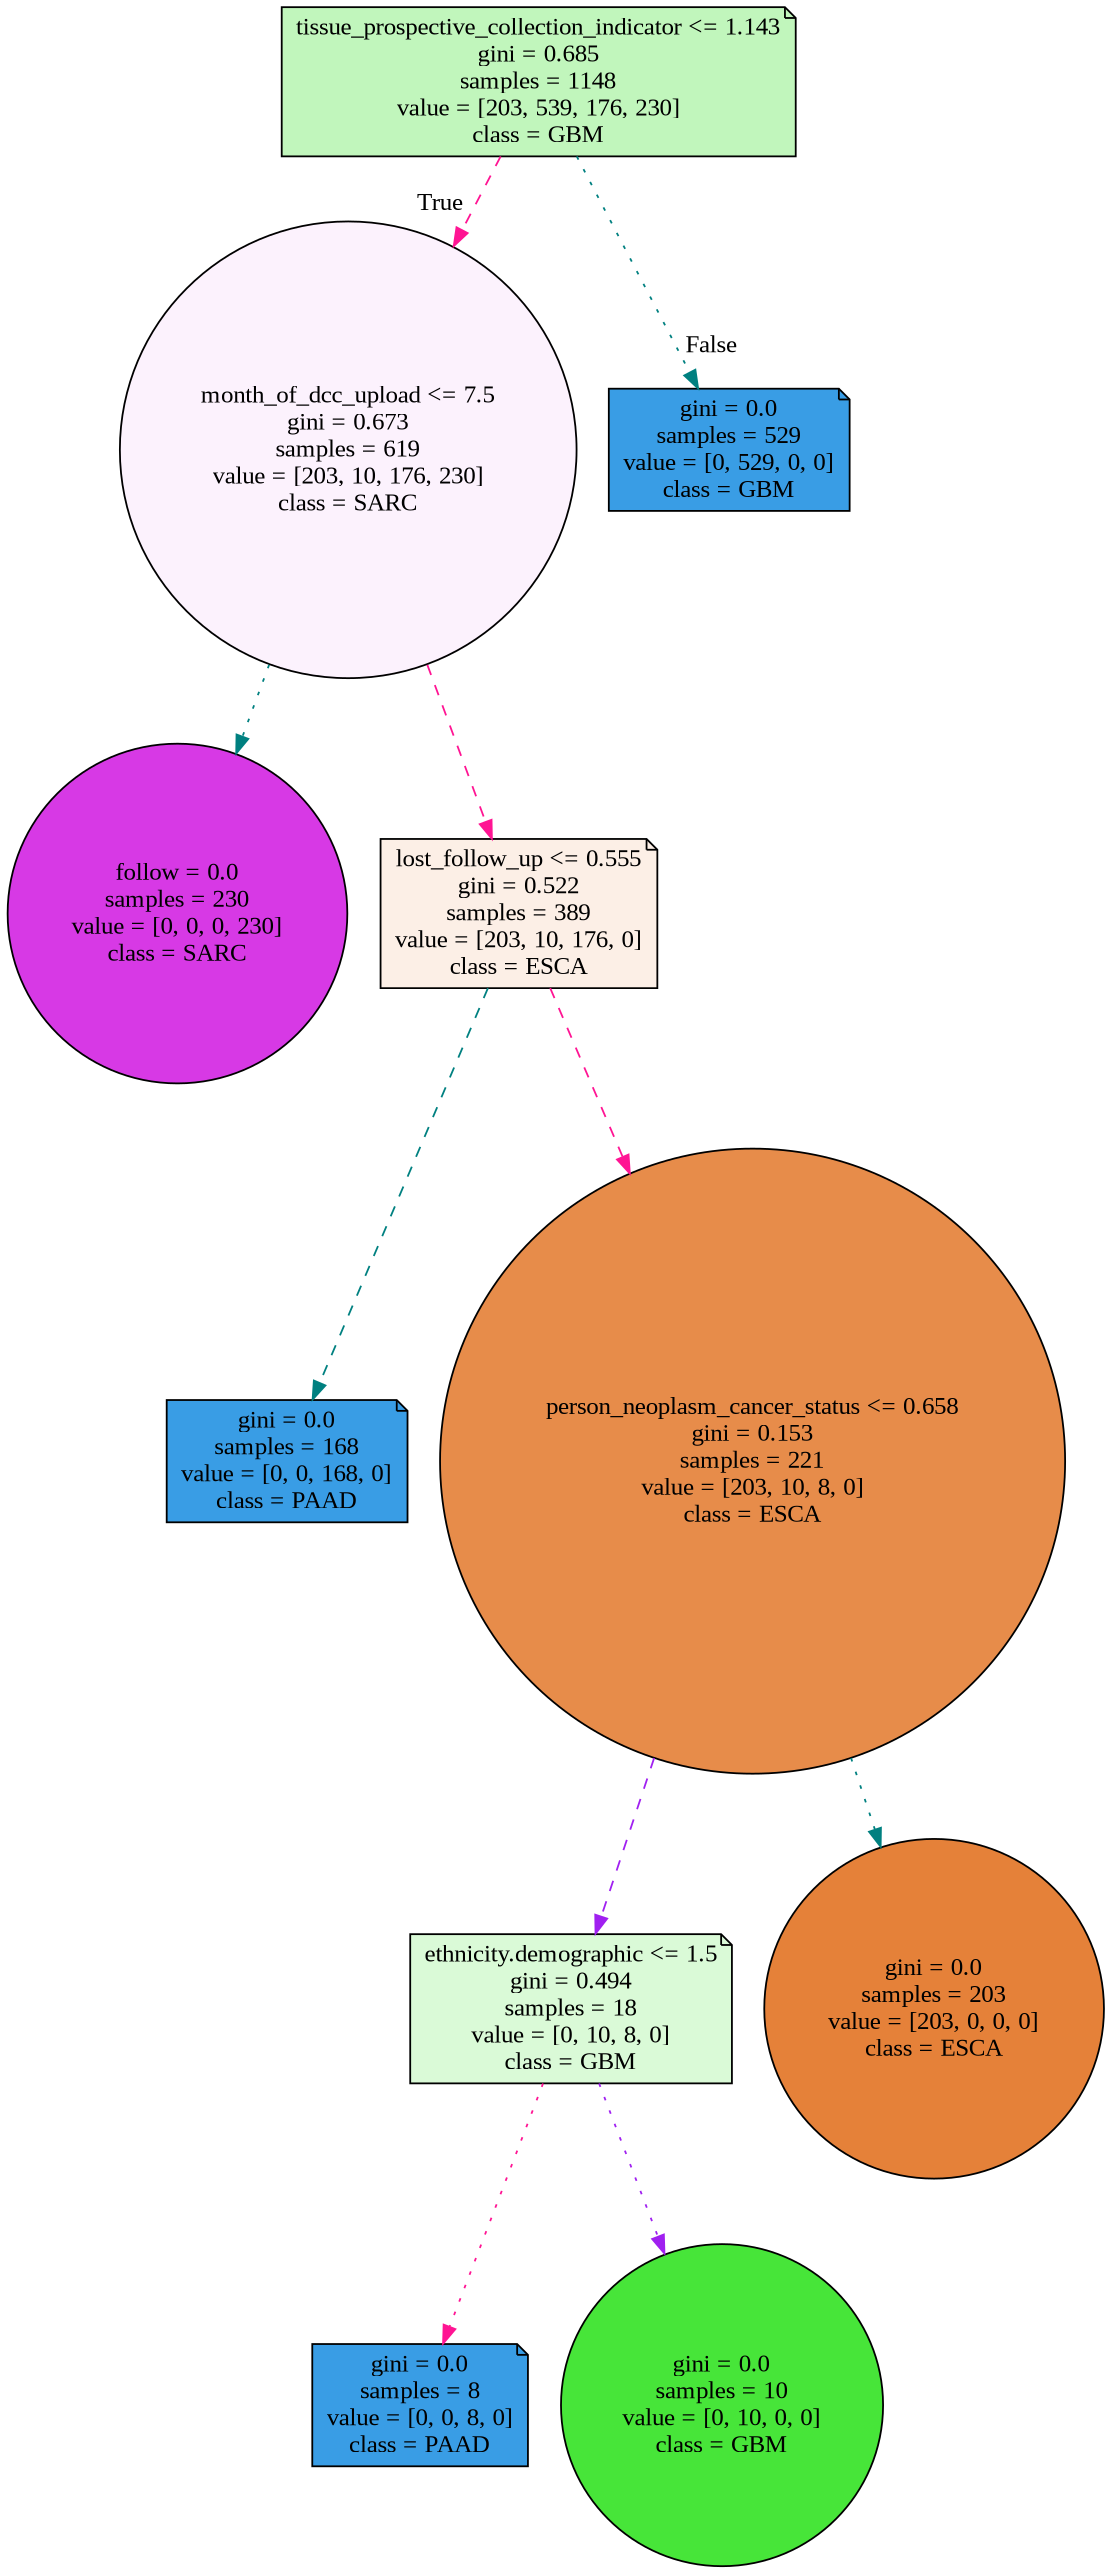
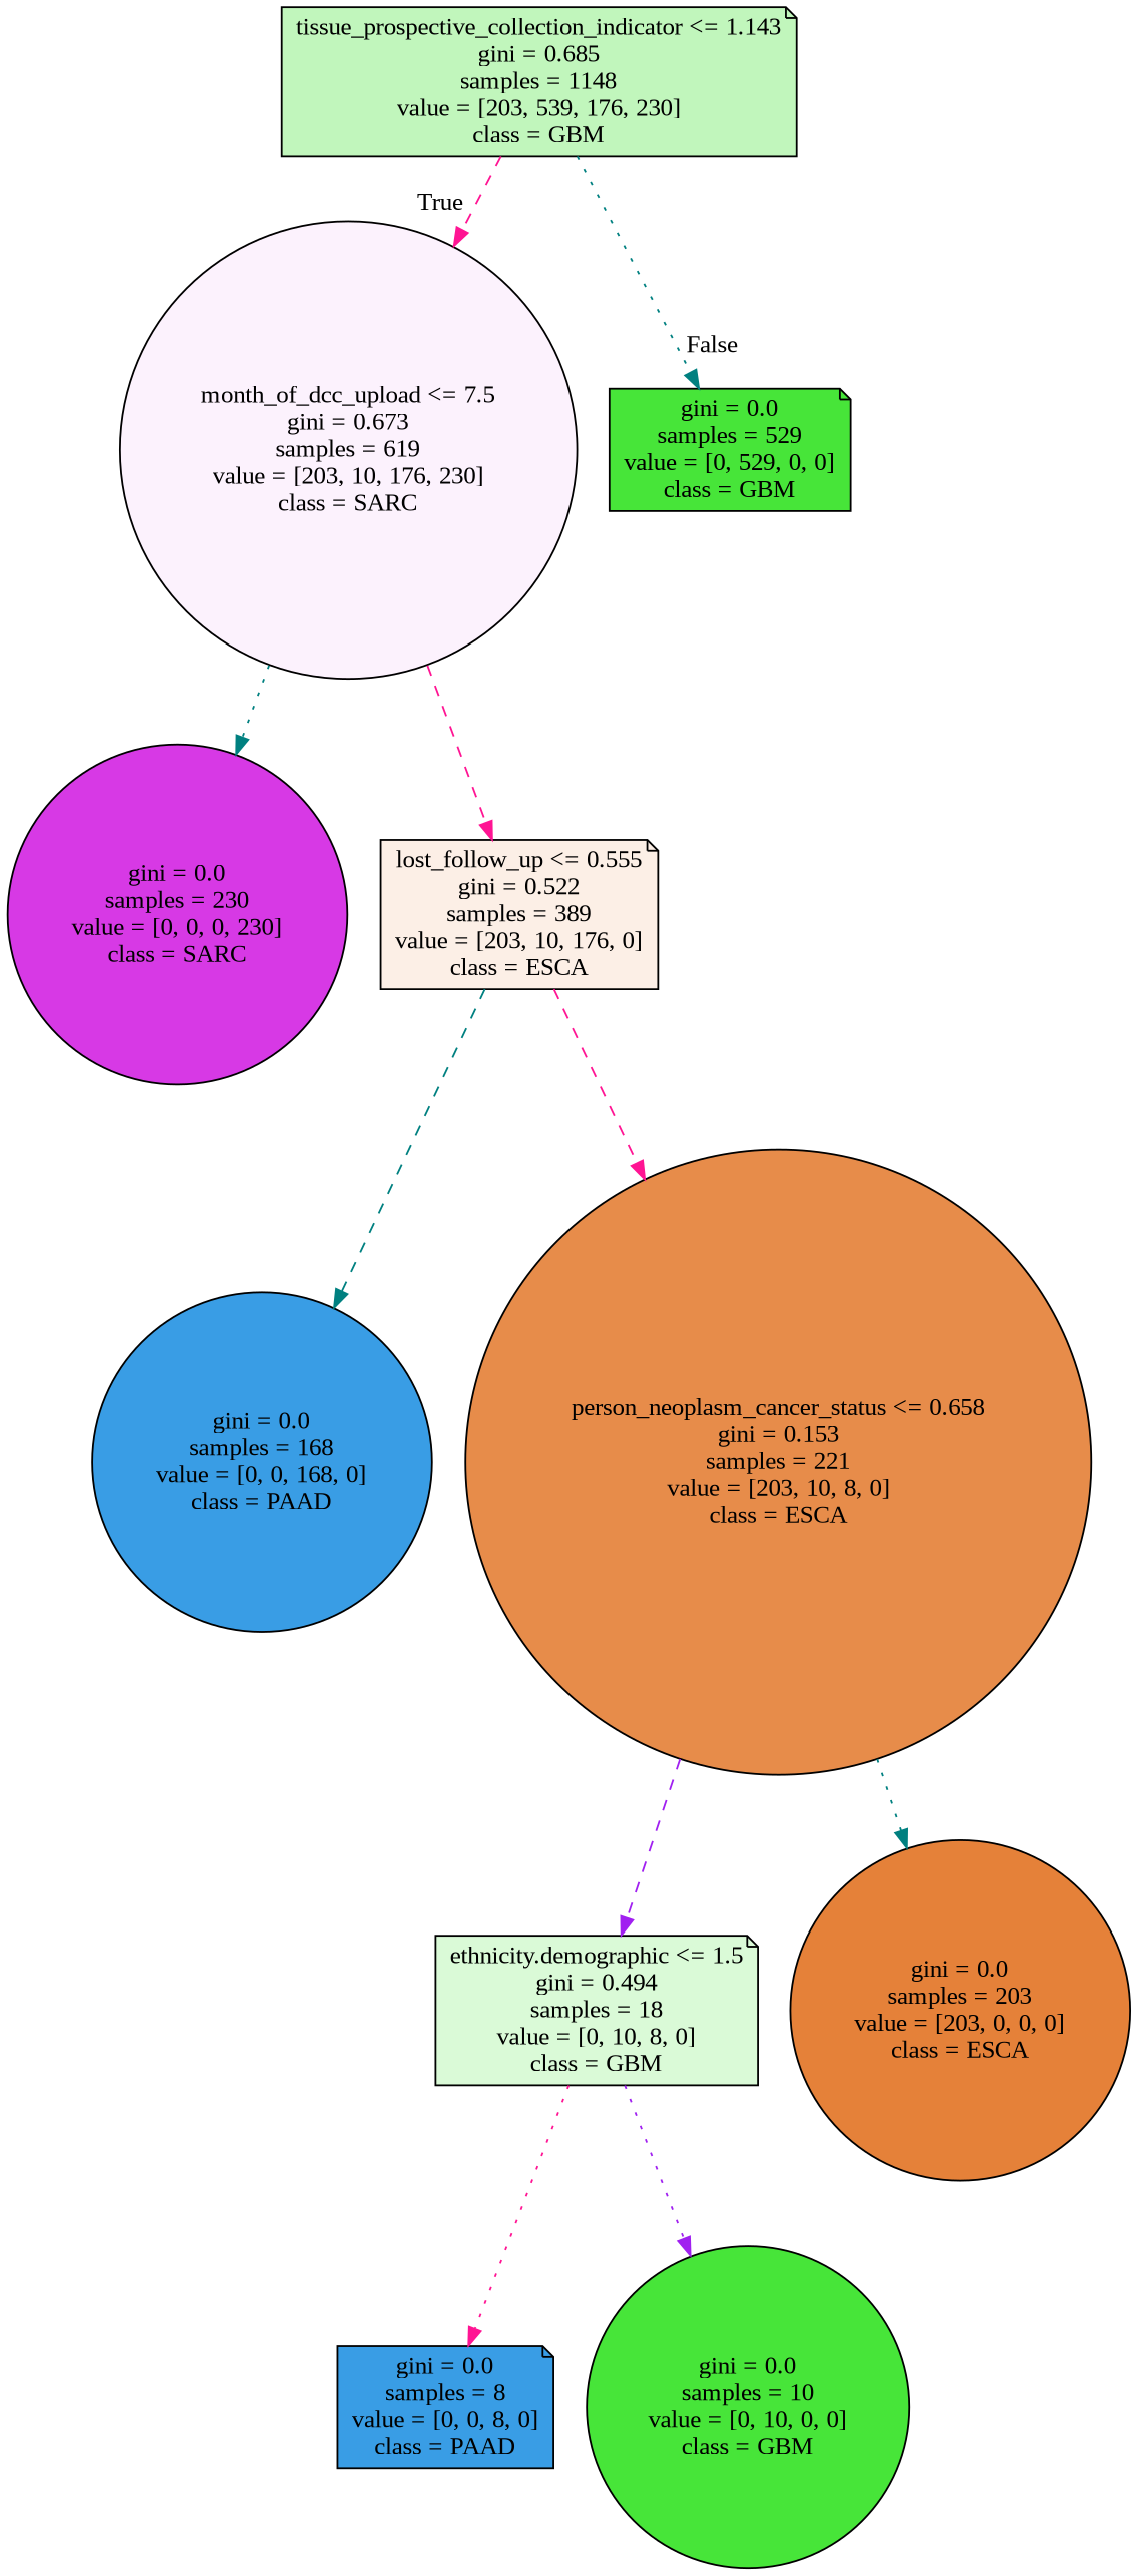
  digraph {
    fontname="Liberation Serif"
    node [color=black fillcolor="#47e539" fontname="Liberation Serif" shape=note style=filled]
    edge [color=deeppink fontname="Liberation Serif" style=dashed]
    n1 [fillcolor="#c1f6bc" label="tissue_prospective_collection_indicator <= 1.143\ngini = 0.685\nsamples = 1148\nvalue = [203, 539, 176, 230]\nclass = GBM"]
    n2 [fillcolor="#fcf2fd" label="month_of_dcc_upload <= 7.5\ngini = 0.673\nsamples = 619\nvalue = [203, 10, 176, 230]\nclass = SARC" shape=circle]
-   n3 [fillcolor="#399de5" label="gini = 0.0\nsamples = 529\nvalue = [0, 529, 0, 0]\nclass = GBM"]
-   n4 [fillcolor="#d739e5" label="follow = 0.0\nsamples = 230\nvalue = [0, 0, 0, 230]\nclass = SARC" shape=circle]
+   n3 [label="gini = 0.0\nsamples = 529\nvalue = [0, 529, 0, 0]\nclass = GBM"]
+   n4 [fillcolor="#d739e5" label="gini = 0.0\nsamples = 230\nvalue = [0, 0, 0, 230]\nclass = SARC" shape=circle]
    n5 [fillcolor="#fcefe6" label="lost_follow_up <= 0.555\ngini = 0.522\nsamples = 389\nvalue = [203, 10, 176, 0]\nclass = ESCA"]
-   n6 [fillcolor="#399de5" label="gini = 0.0\nsamples = 168\nvalue = [0, 0, 168, 0]\nclass = PAAD"]
+   n6 [fillcolor="#399de5" label="gini = 0.0\nsamples = 168\nvalue = [0, 0, 168, 0]\nclass = PAAD" shape=circle]
    n7 [fillcolor="#e78c4a" label="person_neoplasm_cancer_status <= 0.658\ngini = 0.153\nsamples = 221\nvalue = [203, 10, 8, 0]\nclass = ESCA" shape=circle]
    n8 [fillcolor="#dafad7" label="ethnicity.demographic <= 1.5\ngini = 0.494\nsamples = 18\nvalue = [0, 10, 8, 0]\nclass = GBM"]
    n9 [fillcolor="#e58139" label="gini = 0.0\nsamples = 203\nvalue = [203, 0, 0, 0]\nclass = ESCA" shape=circle]
    n10 [fillcolor="#399de5" label="gini = 0.0\nsamples = 8\nvalue = [0, 0, 8, 0]\nclass = PAAD"]
    n11 [label="gini = 0.0\nsamples = 10\nvalue = [0, 10, 0, 0]\nclass = GBM" shape=circle]
    n1 -> n2 [headlabel=True labelangle=45 labeldistance=2.5]
    n1 -> n3 [color=teal headlabel=False labelangle=-45 labeldistance=2.5 style=dotted]
    n2 -> n4 [color=teal style=dotted]
    n2 -> n5
    n5 -> n6 [color=teal]
    n5 -> n7
    n7 -> n8 [color=purple]
    n7 -> n9 [color=teal style=dotted]
    n8 -> n10 [style=dotted]
    n8 -> n11 [color=purple style=dotted]
  }
